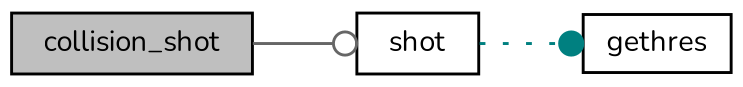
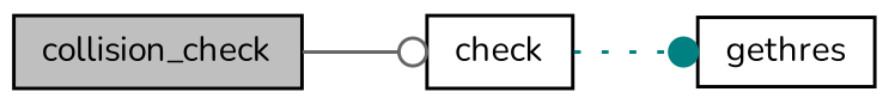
  digraph {
    fontname=Nunito
    rankdir=LR
    node [color=black fillcolor=white fontname=Nunito fontsize=10 shape=record style=filled]
    edge [fontname=Nunito fontsize=10 labelfontname=Helvetica labelfontsize=10]
-   n1 [fillcolor=grey75 fontcolor=black height=0.2 label=collision_shot width=0.4]
-   n2 [height=0.2 label=shot width=0.4]
+   n1 [fillcolor=grey75 fontcolor=black height=0.2 label=collision_check width=0.4]
+   n2 [height=0.2 label=check width=0.4]
    n3 [height=0.2 label=gethres width=0.4]
    n1 -> n2 [arrowhead=odot color=gray40 style=solid]
    n2 -> n3 [arrowhead=dot color=teal style=dotted]
  }
